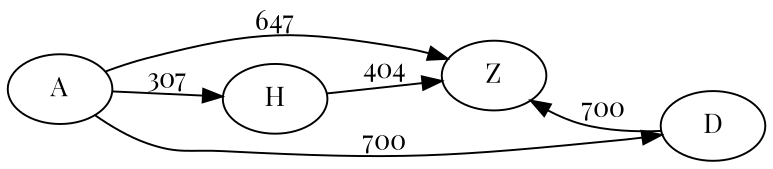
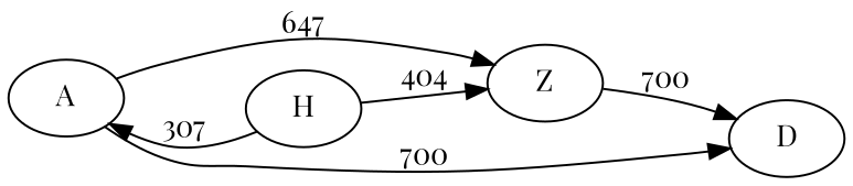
  digraph {
    fontname="Playfair Display"
    rankdir=LR
    node [fontname="Playfair Display"]
    edge [fontname="Playfair Display"]
    A
    Z
    H
    D
    A -> Z [label=647]
-   A -> H [label=307]
+   H -> A [label=307]
    A -> D [label=700]
    H -> Z [label=404]
-   D -> Z [label=700]
+   Z -> D [label=700]
  }
